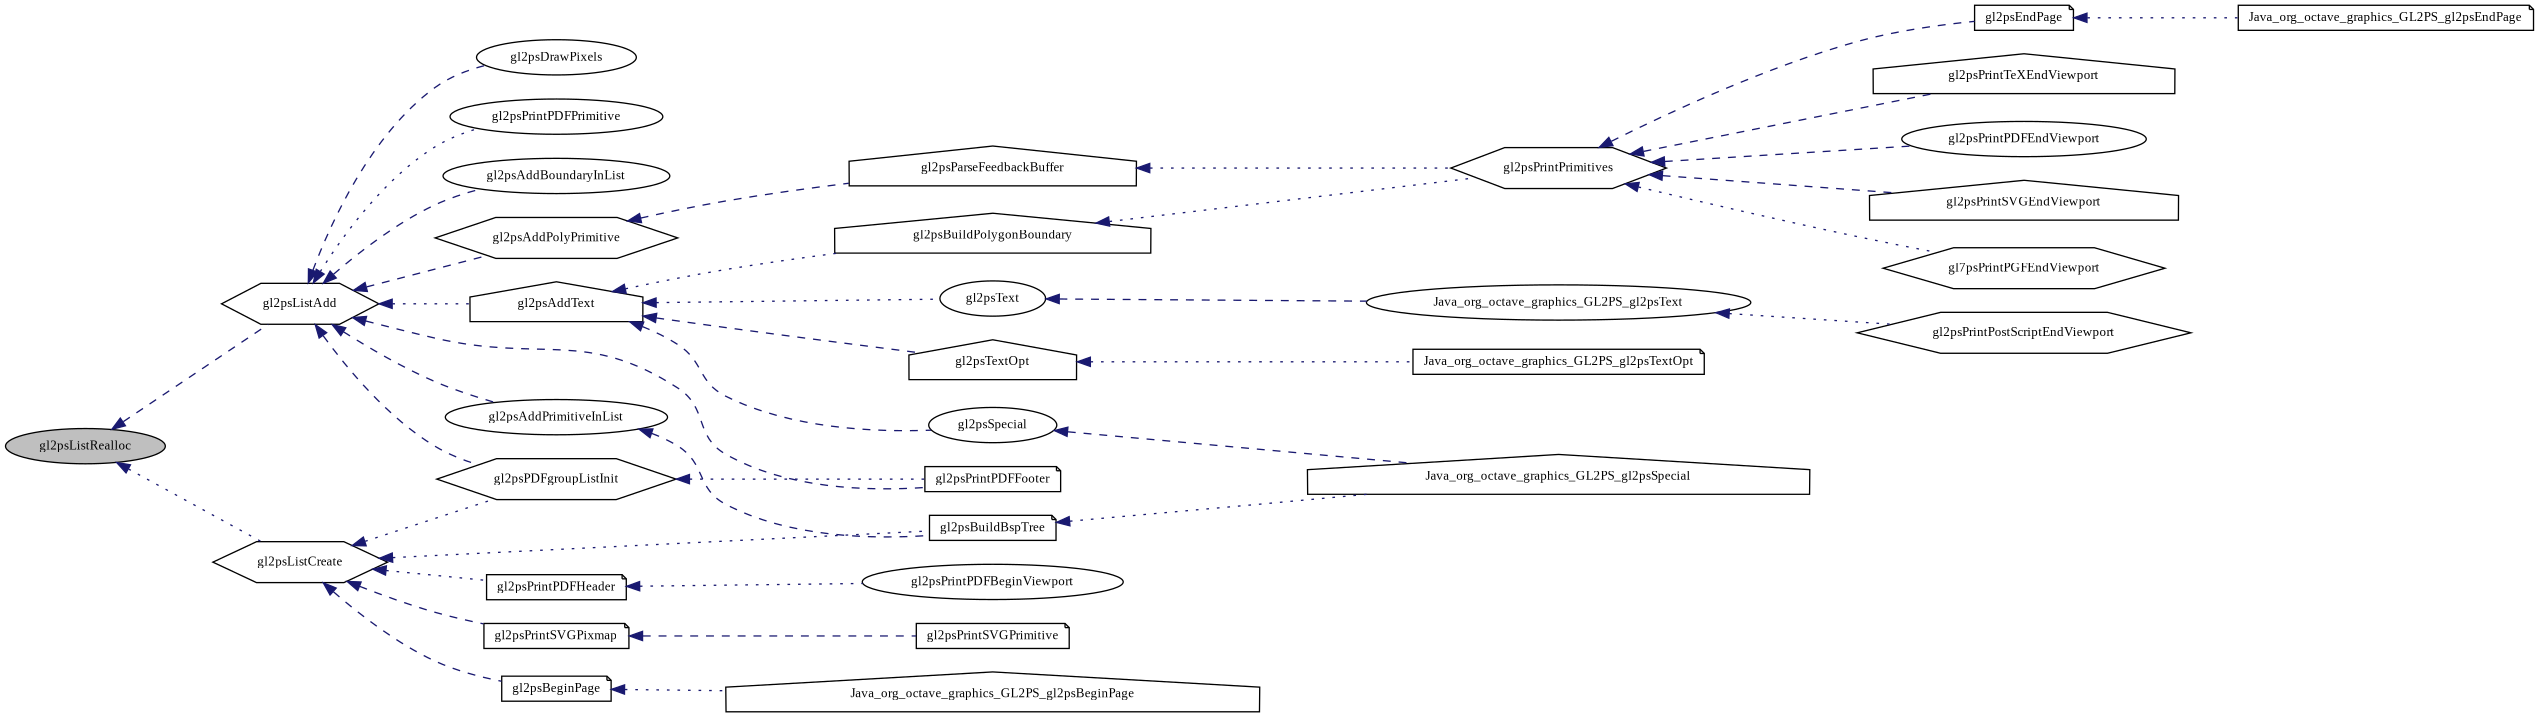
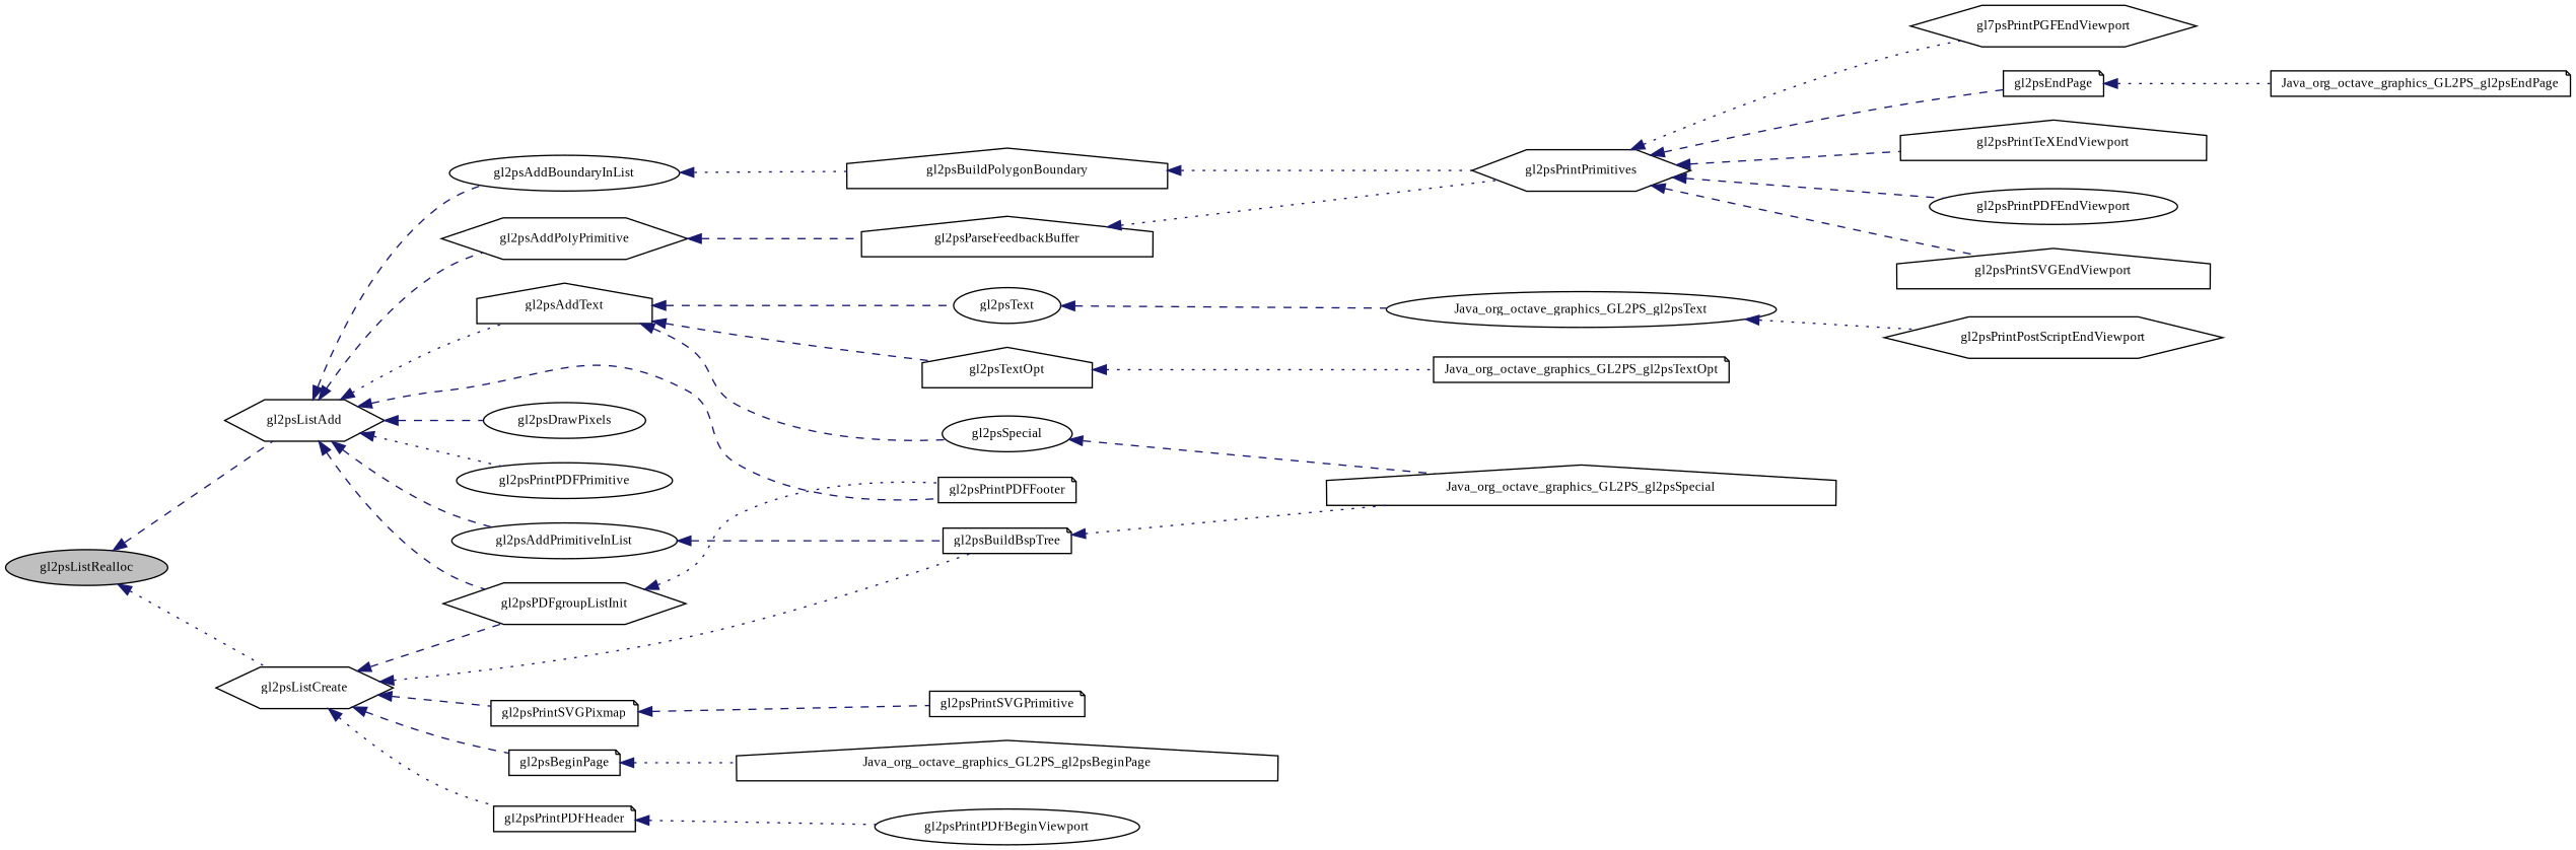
  digraph {
    fontname="Liberation Serif"
    rankdir=LR
    node [color=black fillcolor=white fontname="Liberation Serif" fontsize=10 shape=ellipse style=filled]
    edge [color=midnightblue dir=back fontname="Liberation Serif" fontsize=10 labelfontname=FreeSans labelfontsize=10 style=dashed]
    n1 [fillcolor=grey75 fontcolor=black height=0.2 label=gl2psListRealloc width=0.4]
    n2 [height=0.2 label=gl2psListAdd shape=hexagon width=0.4]
    n3 [height=0.2 label=gl2psListCreate shape=hexagon width=0.4]
    n4 [height=0.2 label=gl2psAddBoundaryInList width=0.4]
    n5 [height=0.2 label=gl2psAddPolyPrimitive shape=hexagon width=0.4]
    n6 [height=0.2 label=gl2psAddPrimitiveInList width=0.4]
    n7 [height=0.2 label=gl2psAddText shape=house width=0.4]
    n8 [height=0.2 label=gl2psDrawPixels width=0.4]
    n9 [height=0.2 label=gl2psPDFgroupListInit shape=hexagon width=0.4]
    n10 [height=0.2 label=gl2psPrintPDFPrimitive width=0.4]
    n11 [height=0.2 label=gl2psPrintPDFFooter shape=note width=0.4]
    n12 [height=0.2 label=gl2psBuildBspTree shape=note width=0.4]
    n13 [height=0.2 label=gl2psBeginPage shape=note width=0.4]
    n14 [height=0.2 label=gl2psPrintPDFHeader shape=note width=0.4]
    n15 [height=0.2 label=gl2psPrintSVGPixmap shape=note width=0.4]
    n16 [height=0.2 label=gl2psBuildPolygonBoundary shape=house width=0.4]
    n17 [height=0.2 label=gl2psParseFeedbackBuffer shape=house width=0.4]
    n18 [height=0.2 label=gl2psPrintPrimitives shape=hexagon width=0.4]
    n19 [height=0.2 label=gl2psSpecial width=0.4]
    n20 [height=0.2 label=gl2psText width=0.4]
    n21 [height=0.2 label=gl2psTextOpt shape=house width=0.4]
    n22 [height=0.2 label=gl2psPrintTeXEndViewport shape=house width=0.4]
    n23 [height=0.2 label=gl2psPrintPDFEndViewport width=0.4]
    n24 [height=0.2 label=gl2psPrintSVGEndViewport shape=house width=0.4]
    n25 [height=0.2 label=gl7psPrintPGFEndViewport shape=hexagon width=0.4]
    n26 [height=0.2 label=gl2psEndPage shape=note width=0.4]
    n27 [height=0.2 label=gl2psPrintPostScriptEndViewport shape=hexagon width=0.4]
    n28 [height=0.2 label=Java_org_octave_graphics_GL2PS_gl2psEndPage shape=note width=0.4]
    n29 [height=0.2 label=Java_org_octave_graphics_GL2PS_gl2psSpecial shape=house width=0.4]
    n30 [height=0.2 label=Java_org_octave_graphics_GL2PS_gl2psText width=0.4]
    n31 [height=0.2 label=Java_org_octave_graphics_GL2PS_gl2psTextOpt shape=note width=0.4]
    n32 [height=0.2 label=Java_org_octave_graphics_GL2PS_gl2psBeginPage shape=house width=0.4]
    n33 [height=0.2 label=gl2psPrintPDFBeginViewport width=0.4]
    n34 [height=0.2 label=gl2psPrintSVGPrimitive shape=note width=0.4]
    n1 -> n2
    n1 -> n3 [style=dotted]
    n2 -> n4
    n2 -> n5
    n2 -> n6
    n2 -> n7 [style=dotted]
    n2 -> n8
    n2 -> n9
    n2 -> n10 [style=dotted]
    n2 -> n11
-   n3 -> n9 [style=dotted]
+   n3 -> n9
    n3 -> n12 [style=dotted]
    n3 -> n13
    n3 -> n14 [style=dotted]
    n3 -> n15
-   n7 -> n16 [style=dotted]
+   n4 -> n16 [style=dotted]
    n5 -> n17
    n6 -> n12
    n7 -> n19
-   n7 -> n20 [style=dotted]
+   n7 -> n20
    n7 -> n21
    n9 -> n11 [style=dotted]
    n12 -> n29 [style=dotted]
    n13 -> n32 [style=dotted]
    n14 -> n33 [style=dotted]
    n15 -> n34
    n16 -> n18 [style=dotted]
    n17 -> n18 [style=dotted]
    n18 -> n22
    n18 -> n23
    n18 -> n24
    n18 -> n25 [style=dotted]
    n18 -> n26
    n19 -> n29
    n20 -> n30
    n21 -> n31 [style=dotted]
    n26 -> n28 [style=dotted]
    n30 -> n27 [style=dotted]
  }
